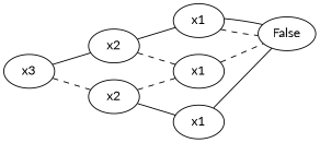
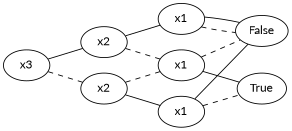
  graph {
    rankdir=LR
    fontname=Lato
    node [fontname=Lato]
    edge [fontname=Lato]
    n1 [label=x3]
    n2 [label=x2]
    n3 [label=x2]
    n4 [label=x1]
    n5 [label=x1]
    n6 [label=False]
+   n7 [label=True]
    n8 [label=x1]
    n1 -- n2 [style=dashed]
    n1 -- n3
    n2 -- n4 [style=dashed]
    n2 -- n5
    n3 -- n4 [style=dashed]
    n3 -- n8
    n4 -- n6 [style=dashed]
+   n4 -- n7
    n5 -- n6
+   n5 -- n7 [style=dashed]
    n8 -- n6 [style=dashed]
    n8 -- n6
  }
